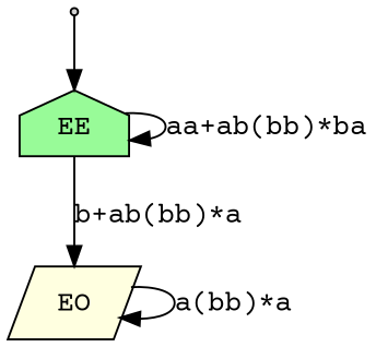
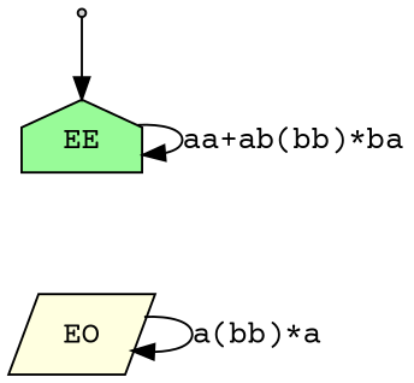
  digraph {
    fontname="Courier Prime"
    rankdir=TB
    node [fontname="Courier Prime" style=filled]
    edge [fontname="Courier Prime"]
    qi [fillcolor=lightgrey shape=point]
    EE [fillcolor=palegreen shape=house]
    EO [fillcolor=lightyellow shape=parallelogram]
    qi -> EE
    EE -> EE [label="aa+ab(bb)*ba"]
-   EE -> EO [label="b+ab(bb)*a"]
    EO -> EO [label="a(bb)*a"]
  }
